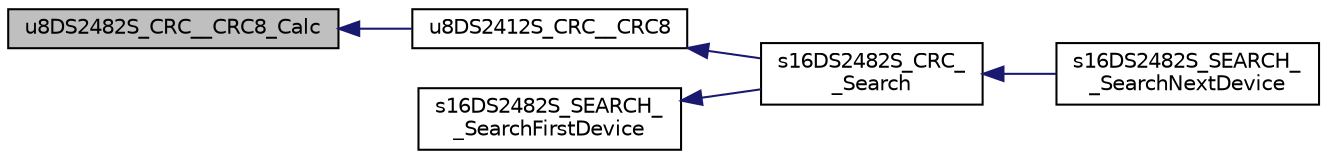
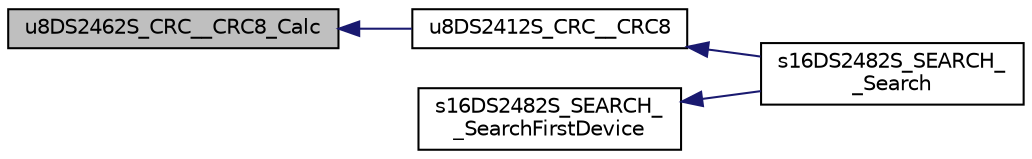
  digraph {
    rankdir=LR
    node [color=black fillcolor=white fontname=Helvetica fontsize=10 shape=record style=filled]
    edge [color=midnightblue dir=back fontname=Helvetica fontsize=10 labelfontname=Helvetica labelfontsize=10 style=solid]
-   n1 [fillcolor=grey75 fontcolor=black height=0.2 label=u8DS2482S_CRC__CRC8_Calc width=0.4]
+   n1 [fillcolor=grey75 fontcolor=black height=0.2 label=u8DS2462S_CRC__CRC8_Calc width=0.4]
    n2 [height=0.2 label=u8DS2412S_CRC__CRC8 width=0.4]
-   n3 [height=0.2 label="s16DS2482S_CRC_\l_Search" width=0.4]
-   n4 [height=0.2 label="s16DS2482S_SEARCH_\l_SearchNextDevice" width=0.4]
+   n3 [height=0.2 label="s16DS2482S_SEARCH_\l_Search" width=0.4]
    n5 [height=0.2 label="s16DS2482S_SEARCH_\l_SearchFirstDevice" width=0.4]
    n1 -> n2
    n2 -> n3
-   n3 -> n4
    n5 -> n3
  }
